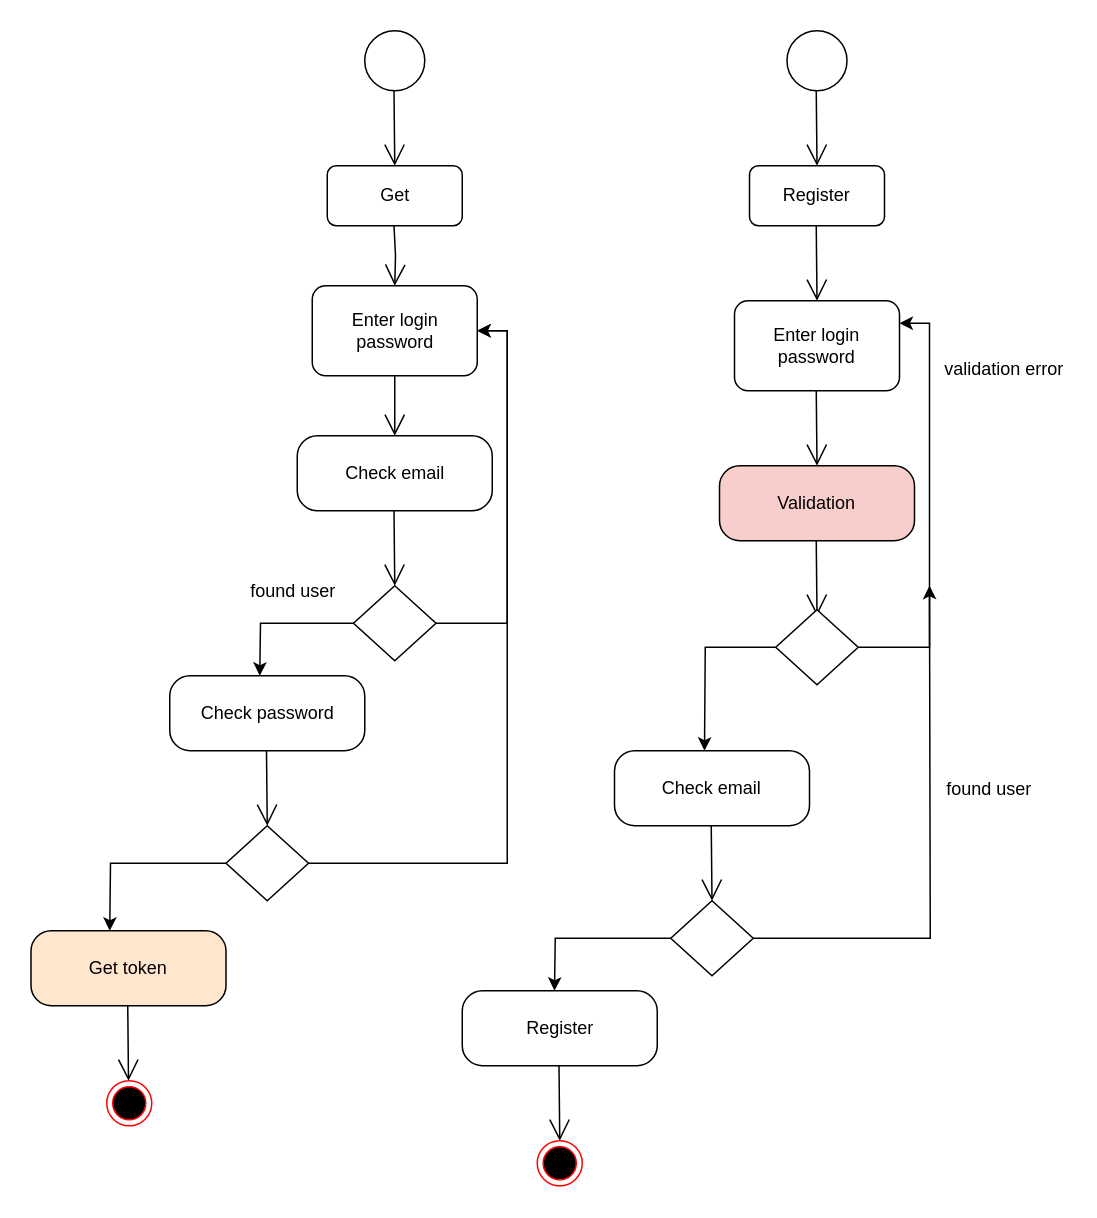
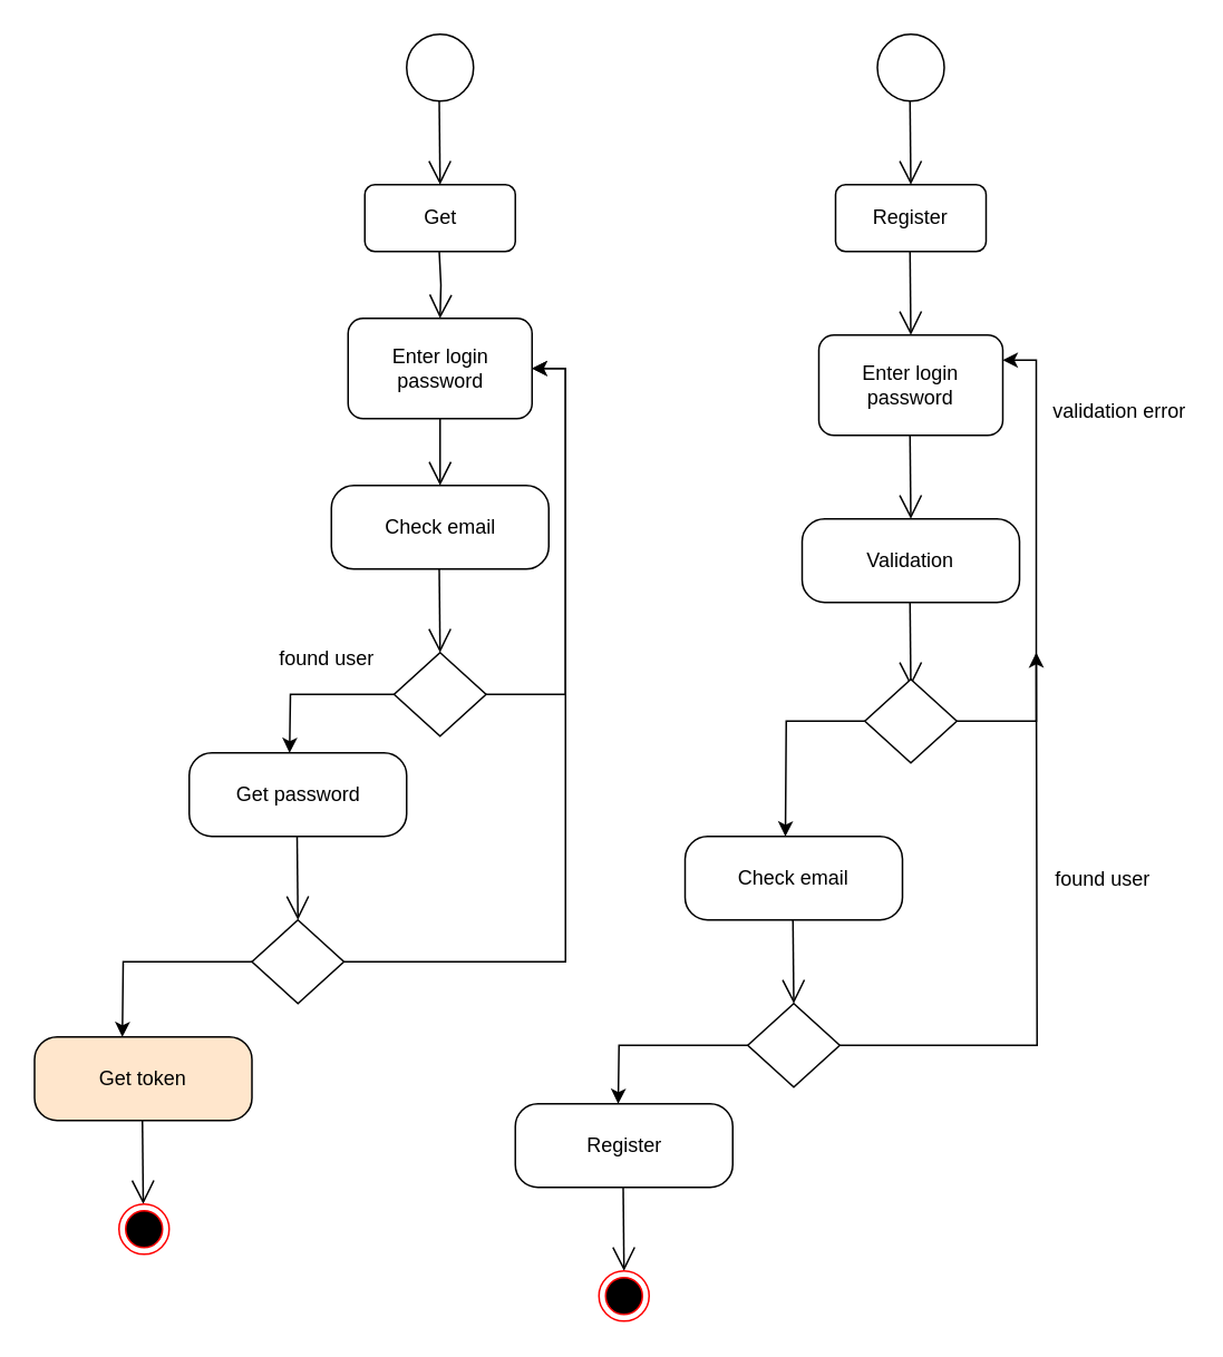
  <mxCell id="0" />
  <mxCell id="1" parent="0" />
  <mxCell id="2" value="" style="ellipse;whiteSpace=wrap;html=1;aspect=fixed;" vertex="1" parent="1"><mxGeometry x="242.5" y="20" width="40" height="40" as="geometry" /></mxCell>
  <mxCell id="3" value="" style="endArrow=open;endFill=1;endSize=12;html=1;rounded=0;" edge="1" parent="1"><mxGeometry width="160" relative="1" as="geometry"><mxPoint x="262" y="60" as="sourcePoint" /><mxPoint x="262.5" y="110" as="targetPoint" /></mxGeometry></mxCell>
  <mxCell id="4" value="Get" style="rounded=1;whiteSpace=wrap;html=1;" vertex="1" parent="1"><mxGeometry x="217.5" y="110" width="90" height="40" as="geometry" /></mxCell>
  <mxCell id="5" value="" style="endArrow=open;endFill=1;endSize=12;html=1;rounded=0;entryX=0.5;entryY=0;entryDx=0;entryDy=0;" edge="1" parent="1" target="6"><mxGeometry width="160" relative="1" as="geometry"><mxPoint x="262" y="150" as="sourcePoint" /><mxPoint x="262.5" y="200" as="targetPoint" /><Array as="points"><mxPoint x="263" y="170" /></Array></mxGeometry></mxCell>
  <mxCell id="6" value="Enter login password" style="rounded=1;whiteSpace=wrap;html=1;" vertex="1" parent="1"><mxGeometry x="207.5" y="190" width="110" height="60" as="geometry" /></mxCell>
  <mxCell id="7" value="" style="endArrow=open;endFill=1;endSize=12;html=1;rounded=0;" edge="1" parent="1"><mxGeometry width="160" relative="1" as="geometry"><mxPoint x="262.5" y="250" as="sourcePoint" /><mxPoint x="262.5" y="290" as="targetPoint" /></mxGeometry></mxCell>
  <mxCell id="8" style="edgeStyle=orthogonalEdgeStyle;rounded=0;orthogonalLoop=1;jettySize=auto;html=1;" edge="1" parent="1" source="9"><mxGeometry relative="1" as="geometry"><mxPoint x="172.5" y="450" as="targetPoint" /></mxGeometry></mxCell>
  <mxCell id="9" value="" style="rhombus;whiteSpace=wrap;html=1;" vertex="1" parent="1"><mxGeometry x="235" y="390" width="55" height="50" as="geometry" /></mxCell>
  <mxCell id="10" value="Check email" style="rounded=1;whiteSpace=wrap;html=1;arcSize=27;" vertex="1" parent="1"><mxGeometry x="197.5" y="290" width="130" height="50" as="geometry" /></mxCell>
- <mxCell id="11" value="Check password" style="rounded=1;whiteSpace=wrap;html=1;arcSize=27;" vertex="1" parent="1"><mxGeometry x="112.5" y="450" width="130" height="50" as="geometry" /></mxCell>
+ <mxCell id="11" value="Get password" style="rounded=1;whiteSpace=wrap;html=1;arcSize=27;" vertex="1" parent="1"><mxGeometry x="112.5" y="450" width="130" height="50" as="geometry" /></mxCell>
  <mxCell id="12" style="edgeStyle=orthogonalEdgeStyle;rounded=0;orthogonalLoop=1;jettySize=auto;html=1;entryX=1;entryY=0.5;entryDx=0;entryDy=0;" edge="1" parent="1" target="6"><mxGeometry relative="1" as="geometry"><mxPoint x="353" y="450" as="targetPoint" /><mxPoint x="290" y="415" as="sourcePoint" /><Array as="points"><mxPoint x="337.5" y="415" /><mxPoint x="337.5" y="220" /></Array></mxGeometry></mxCell>
  <mxCell id="13" value="found user" style="text;align=center;fontStyle=0;verticalAlign=middle;spacingLeft=3;spacingRight=3;strokeColor=none;rotatable=0;points=[[0,0.5],[1,0.5]];portConstraint=eastwest;" vertex="1" parent="1"><mxGeometry x="155" y="380" width="80" height="26" as="geometry" /></mxCell>
  <mxCell id="14" value="" style="endArrow=open;endFill=1;endSize=12;html=1;rounded=0;" edge="1" parent="1"><mxGeometry width="160" relative="1" as="geometry"><mxPoint x="177" y="500" as="sourcePoint" /><mxPoint x="177.5" y="550" as="targetPoint" /></mxGeometry></mxCell>
  <mxCell id="15" style="edgeStyle=orthogonalEdgeStyle;rounded=0;orthogonalLoop=1;jettySize=auto;html=1;" edge="1" parent="1" source="17"><mxGeometry relative="1" as="geometry"><mxPoint x="72.5" y="620" as="targetPoint" /></mxGeometry></mxCell>
  <mxCell id="16" style="edgeStyle=orthogonalEdgeStyle;rounded=0;orthogonalLoop=1;jettySize=auto;html=1;entryX=1;entryY=0.5;entryDx=0;entryDy=0;" edge="1" parent="1" source="17" target="6"><mxGeometry relative="1" as="geometry" /></mxCell>
  <mxCell id="17" value="" style="rhombus;whiteSpace=wrap;html=1;" vertex="1" parent="1"><mxGeometry x="150" y="550" width="55" height="50" as="geometry" /></mxCell>
  <mxCell id="18" value="Get token" style="rounded=1;whiteSpace=wrap;html=1;arcSize=27;fillColor=#ffe6cc;" vertex="1" parent="1"><mxGeometry x="20" y="620" width="130" height="50" as="geometry" /></mxCell>
  <mxCell id="19" value="" style="endArrow=open;endFill=1;endSize=12;html=1;rounded=0;" edge="1" parent="1"><mxGeometry width="160" relative="1" as="geometry"><mxPoint x="84.5" y="670" as="sourcePoint" /><mxPoint x="85" y="720" as="targetPoint" /></mxGeometry></mxCell>
  <mxCell id="20" value="" style="ellipse;html=1;shape=endState;fillColor=#000000;strokeColor=#ff0000;" vertex="1" parent="1"><mxGeometry x="70.5" y="720" width="30" height="30" as="geometry" /></mxCell>
  <mxCell id="21" value="" style="ellipse;whiteSpace=wrap;html=1;aspect=fixed;" vertex="1" parent="1"><mxGeometry x="524" y="20" width="40" height="40" as="geometry" /></mxCell>
  <mxCell id="22" value="" style="endArrow=open;endFill=1;endSize=12;html=1;rounded=0;" edge="1" parent="1"><mxGeometry width="160" relative="1" as="geometry"><mxPoint x="543.5" y="60" as="sourcePoint" /><mxPoint x="544" y="110" as="targetPoint" /></mxGeometry></mxCell>
  <mxCell id="23" value="Register" style="rounded=1;whiteSpace=wrap;html=1;" vertex="1" parent="1"><mxGeometry x="499" y="110" width="90" height="40" as="geometry" /></mxCell>
  <mxCell id="24" value="Enter login password" style="rounded=1;whiteSpace=wrap;html=1;" vertex="1" parent="1"><mxGeometry x="489" y="200" width="110" height="60" as="geometry" /></mxCell>
  <mxCell id="25" value="" style="endArrow=open;endFill=1;endSize=12;html=1;rounded=0;" edge="1" parent="1"><mxGeometry width="160" relative="1" as="geometry"><mxPoint x="543.5" y="150" as="sourcePoint" /><mxPoint x="544" y="200" as="targetPoint" /></mxGeometry></mxCell>
- <mxCell id="26" value="Validation" style="rounded=1;whiteSpace=wrap;html=1;arcSize=27;fillColor=#f8cecc;" vertex="1" parent="1"><mxGeometry x="479" y="310" width="130" height="50" as="geometry" /></mxCell>
+ <mxCell id="26" value="Validation" style="rounded=1;whiteSpace=wrap;html=1;arcSize=27;" vertex="1" parent="1"><mxGeometry x="479" y="310" width="130" height="50" as="geometry" /></mxCell>
  <mxCell id="27" value="" style="endArrow=open;endFill=1;endSize=12;html=1;rounded=0;" edge="1" parent="1"><mxGeometry width="160" relative="1" as="geometry"><mxPoint x="543.5" y="260" as="sourcePoint" /><mxPoint x="544" y="310" as="targetPoint" /></mxGeometry></mxCell>
  <mxCell id="28" value="" style="endArrow=open;endFill=1;endSize=12;html=1;rounded=0;" edge="1" parent="1"><mxGeometry width="160" relative="1" as="geometry"><mxPoint x="543.5" y="360" as="sourcePoint" /><mxPoint x="544" y="410" as="targetPoint" /></mxGeometry></mxCell>
  <mxCell id="29" style="edgeStyle=orthogonalEdgeStyle;rounded=0;orthogonalLoop=1;jettySize=auto;html=1;entryX=1;entryY=0.25;entryDx=0;entryDy=0;" edge="1" parent="1" source="31" target="24"><mxGeometry relative="1" as="geometry"><Array as="points"><mxPoint x="619" y="431" /><mxPoint x="619" y="215" /></Array></mxGeometry></mxCell>
  <mxCell id="30" style="edgeStyle=orthogonalEdgeStyle;rounded=0;orthogonalLoop=1;jettySize=auto;html=1;" edge="1" parent="1" source="31"><mxGeometry relative="1" as="geometry"><mxPoint x="469" y="500" as="targetPoint" /></mxGeometry></mxCell>
  <mxCell id="31" value="" style="rhombus;whiteSpace=wrap;html=1;" vertex="1" parent="1"><mxGeometry x="516.5" y="406" width="55" height="50" as="geometry" /></mxCell>
  <mxCell id="32" value="" style="endArrow=open;endFill=1;endSize=12;html=1;rounded=0;" edge="1" parent="1"><mxGeometry width="160" relative="1" as="geometry"><mxPoint x="262" y="340" as="sourcePoint" /><mxPoint x="262.5" y="390" as="targetPoint" /></mxGeometry></mxCell>
  <mxCell id="33" value="validation error" style="text;align=center;fontStyle=0;verticalAlign=middle;spacingLeft=3;spacingRight=3;strokeColor=none;rotatable=0;points=[[0,0.5],[1,0.5]];portConstraint=eastwest;" vertex="1" parent="1"><mxGeometry x="629" y="235" width="80" height="20" as="geometry" /></mxCell>
  <mxCell id="34" value="Check email" style="rounded=1;whiteSpace=wrap;html=1;arcSize=27;" vertex="1" parent="1"><mxGeometry x="409" y="500" width="130" height="50" as="geometry" /></mxCell>
  <mxCell id="35" value="" style="endArrow=open;endFill=1;endSize=12;html=1;rounded=0;" edge="1" parent="1"><mxGeometry width="160" relative="1" as="geometry"><mxPoint x="473.5" y="550" as="sourcePoint" /><mxPoint x="474" y="600" as="targetPoint" /></mxGeometry></mxCell>
  <mxCell id="36" style="edgeStyle=orthogonalEdgeStyle;rounded=0;orthogonalLoop=1;jettySize=auto;html=1;" edge="1" parent="1" source="38"><mxGeometry relative="1" as="geometry"><mxPoint x="619" y="390" as="targetPoint" /></mxGeometry></mxCell>
  <mxCell id="37" style="edgeStyle=orthogonalEdgeStyle;rounded=0;orthogonalLoop=1;jettySize=auto;html=1;" edge="1" parent="1" source="38"><mxGeometry relative="1" as="geometry"><mxPoint x="369" y="660" as="targetPoint" /></mxGeometry></mxCell>
  <mxCell id="38" value="" style="rhombus;whiteSpace=wrap;html=1;" vertex="1" parent="1"><mxGeometry x="446.5" y="600" width="55" height="50" as="geometry" /></mxCell>
  <mxCell id="39" value="found user" style="text;align=center;fontStyle=0;verticalAlign=middle;spacingLeft=3;spacingRight=3;strokeColor=none;rotatable=0;points=[[0,0.5],[1,0.5]];portConstraint=eastwest;" vertex="1" parent="1"><mxGeometry x="619" y="515" width="80" height="20" as="geometry" /></mxCell>
  <mxCell id="40" value="Register" style="rounded=1;whiteSpace=wrap;html=1;arcSize=27;" vertex="1" parent="1"><mxGeometry x="307.5" y="660" width="130" height="50" as="geometry" /></mxCell>
  <mxCell id="41" value="" style="endArrow=open;endFill=1;endSize=12;html=1;rounded=0;" edge="1" parent="1"><mxGeometry width="160" relative="1" as="geometry"><mxPoint x="372" y="710" as="sourcePoint" /><mxPoint x="372.5" y="760" as="targetPoint" /></mxGeometry></mxCell>
  <mxCell id="42" value="" style="ellipse;html=1;shape=endState;fillColor=#000000;strokeColor=#ff0000;" vertex="1" parent="1"><mxGeometry x="357.5" y="760" width="30" height="30" as="geometry" /></mxCell>
